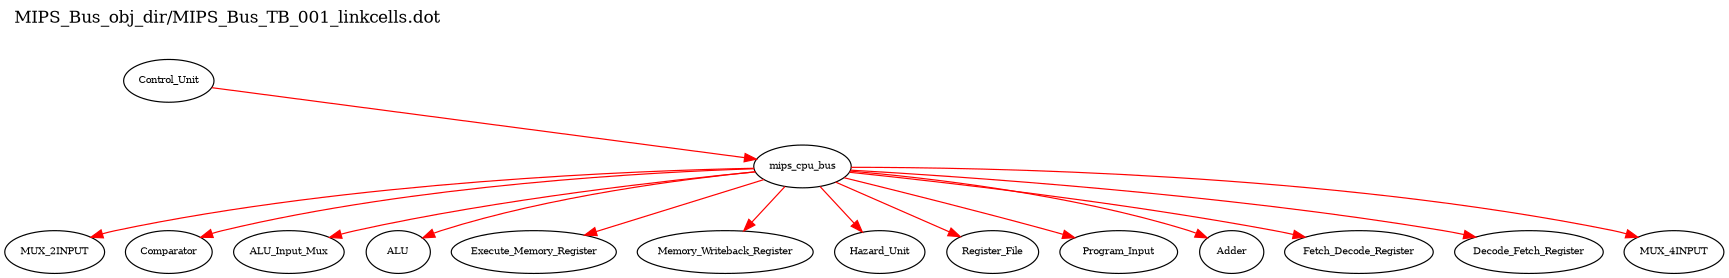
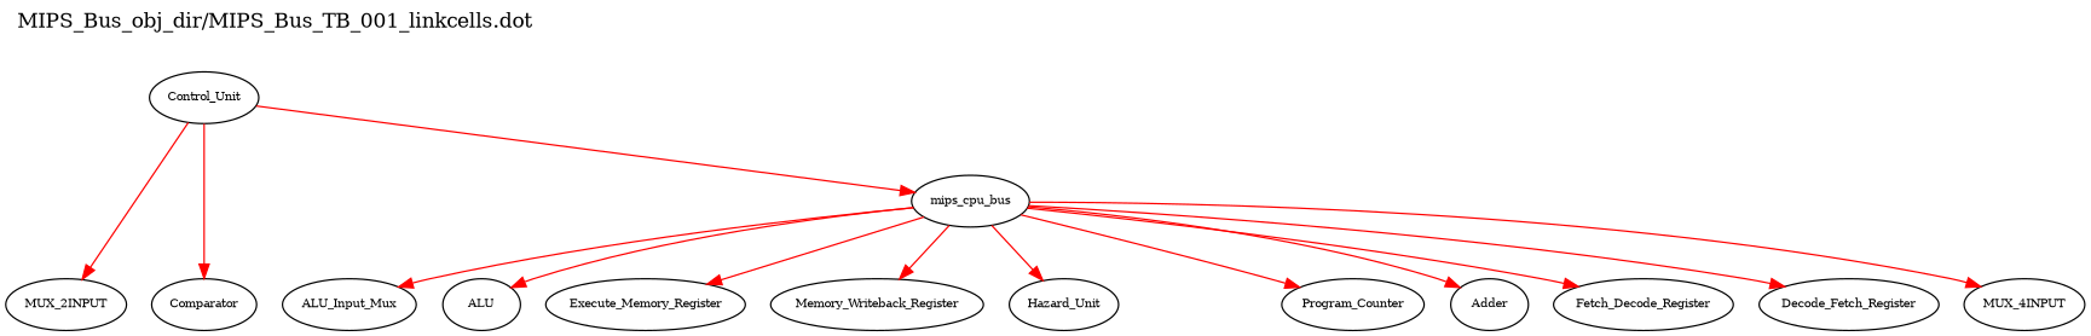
  digraph {
    label="MIPS_Bus_obj_dir/MIPS_Bus_TB_001_linkcells.dot"
    labeljust=l
    labelloc=t
    rankdir=TB
    node [color=black fontsize=8]
    edge [color=red fontsize=8 weight=1]
    n1 [label=mips_cpu_bus]
-   n2 [label=Register_File]
-   n3 [label=Program_Input]
+   n3 [label=Program_Counter]
    n4 [label=Adder]
    n5 [label=MUX_2INPUT]
    n6 [label=Fetch_Decode_Register]
    n7 [label=Comparator]
    n8 [label=Decode_Fetch_Register]
    n9 [label=MUX_4INPUT]
    n10 [label=ALU_Input_Mux]
    n11 [label=ALU]
    n12 [label=Execute_Memory_Register]
    n13 [label=Memory_Writeback_Register]
    n14 [label=Hazard_Unit]
    n15 [label=Control_Unit]
-   n1 -> n2
    n1 -> n3
    n1 -> n4
-   n1 -> n5
+   n15 -> n5
    n1 -> n6
-   n1 -> n7
+   n15 -> n7
    n1 -> n8
    n1 -> n9
    n1 -> n10
    n1 -> n11
    n1 -> n12
    n1 -> n13
    n1 -> n14
    n15 -> n1
  }
